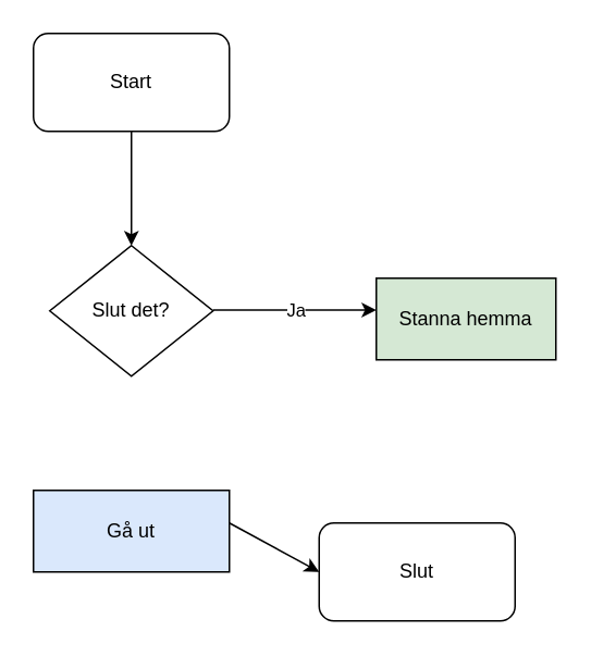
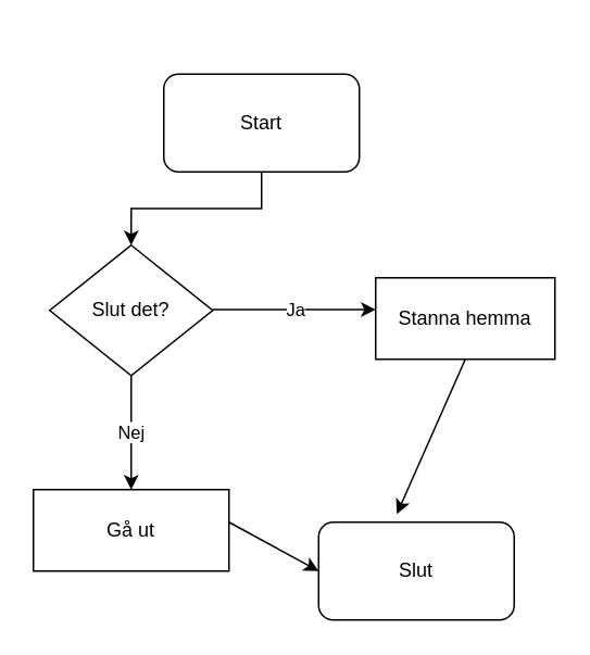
  <mxCell id="0" />
  <mxCell id="1" parent="0" />
  <mxCell id="2" style="edgeStyle=orthogonalEdgeStyle;rounded=0;orthogonalLoop=1;jettySize=auto;html=1;exitX=0.5;exitY=1;exitDx=0;exitDy=0;entryX=0.5;entryY=0;entryDx=0;entryDy=0;" edge="1" parent="1" source="3" target="4"><mxGeometry relative="1" as="geometry"><mxPoint x="80" y="110" as="targetPoint" /><Array as="points" /></mxGeometry></mxCell>
- <mxCell id="3" value="Start" style="rounded=1;whiteSpace=wrap;html=1;" vertex="1" parent="1"><mxGeometry x="20" y="20" width="120" height="60" as="geometry" /></mxCell>
+ <mxCell id="3" value="Start" style="rounded=1;whiteSpace=wrap;html=1;" vertex="1" parent="1"><mxGeometry x="100" y="45" width="120" height="60" as="geometry" /></mxCell>
  <mxCell id="4" value="Slut det?" style="rhombus;whiteSpace=wrap;html=1;" vertex="1" parent="1"><mxGeometry x="30" y="150" width="100" height="80" as="geometry" /></mxCell>
- <mxCell id="5" value="Gå ut" style="rounded=0;whiteSpace=wrap;html=1;fillColor=#dae8fc;" vertex="1" parent="1"><mxGeometry x="20" y="300" width="120" height="50" as="geometry" /></mxCell>
+ <mxCell id="5" value="Gå ut" style="rounded=0;whiteSpace=wrap;html=1;" vertex="1" parent="1"><mxGeometry x="20" y="300" width="120" height="50" as="geometry" /></mxCell>
+ <mxCell id="6" value="Nej" style="endArrow=classic;html=1;rounded=0;exitX=0.5;exitY=1;exitDx=0;exitDy=0;" edge="1" parent="1" source="4" target="5"><mxGeometry relative="1" as="geometry"><mxPoint x="10" y="260" as="sourcePoint" /><mxPoint x="170" y="260" as="targetPoint" /><Array as="points" /></mxGeometry></mxCell>
  <mxCell id="7" value="" style="endArrow=classic;html=1;rounded=0;" edge="1" parent="1"><mxGeometry width="50" height="50" relative="1" as="geometry"><mxPoint x="130" y="190" as="sourcePoint" /><mxPoint x="130" y="190" as="targetPoint" /></mxGeometry></mxCell>
  <mxCell id="8" value="" style="endArrow=classic;html=1;rounded=0;" edge="1" parent="1"><mxGeometry relative="1" as="geometry"><mxPoint x="130" y="189.5" as="sourcePoint" /><mxPoint x="230" y="189.5" as="targetPoint" /></mxGeometry></mxCell>
  <mxCell id="9" value="Ja" style="edgeLabel;resizable=0;html=1;align=center;verticalAlign=middle;" connectable="0" vertex="1" parent="8"><mxGeometry relative="1" as="geometry" /></mxCell>
- <mxCell id="10" value="Stanna hemma" style="rounded=0;whiteSpace=wrap;html=1;fillColor=#d5e8d4;" vertex="1" parent="1"><mxGeometry x="230" y="170" width="110" height="50" as="geometry" /></mxCell>
+ <mxCell id="10" value="Stanna hemma" style="rounded=0;whiteSpace=wrap;html=1;" vertex="1" parent="1"><mxGeometry x="230" y="170" width="110" height="50" as="geometry" /></mxCell>
  <mxCell id="11" value="Slut" style="rounded=1;whiteSpace=wrap;html=1;" vertex="1" parent="1"><mxGeometry x="195" y="320" width="120" height="60" as="geometry" /></mxCell>
  <mxCell id="12" value="" style="endArrow=classic;html=1;rounded=0;entryX=0;entryY=0.5;entryDx=0;entryDy=0;" edge="1" parent="1" target="11"><mxGeometry width="50" height="50" relative="1" as="geometry"><mxPoint x="140" y="320" as="sourcePoint" /><mxPoint x="190" y="270" as="targetPoint" /></mxGeometry></mxCell>
+ <mxCell id="13" value="" style="endArrow=classic;html=1;rounded=0;exitX=0.5;exitY=1;exitDx=0;exitDy=0;entryX=0.4;entryY=-0.083;entryDx=0;entryDy=0;entryPerimeter=0;" edge="1" parent="1" source="10" target="11"><mxGeometry width="50" height="50" relative="1" as="geometry"><mxPoint x="300" y="320" as="sourcePoint" /><mxPoint x="350" y="270" as="targetPoint" /></mxGeometry></mxCell>
